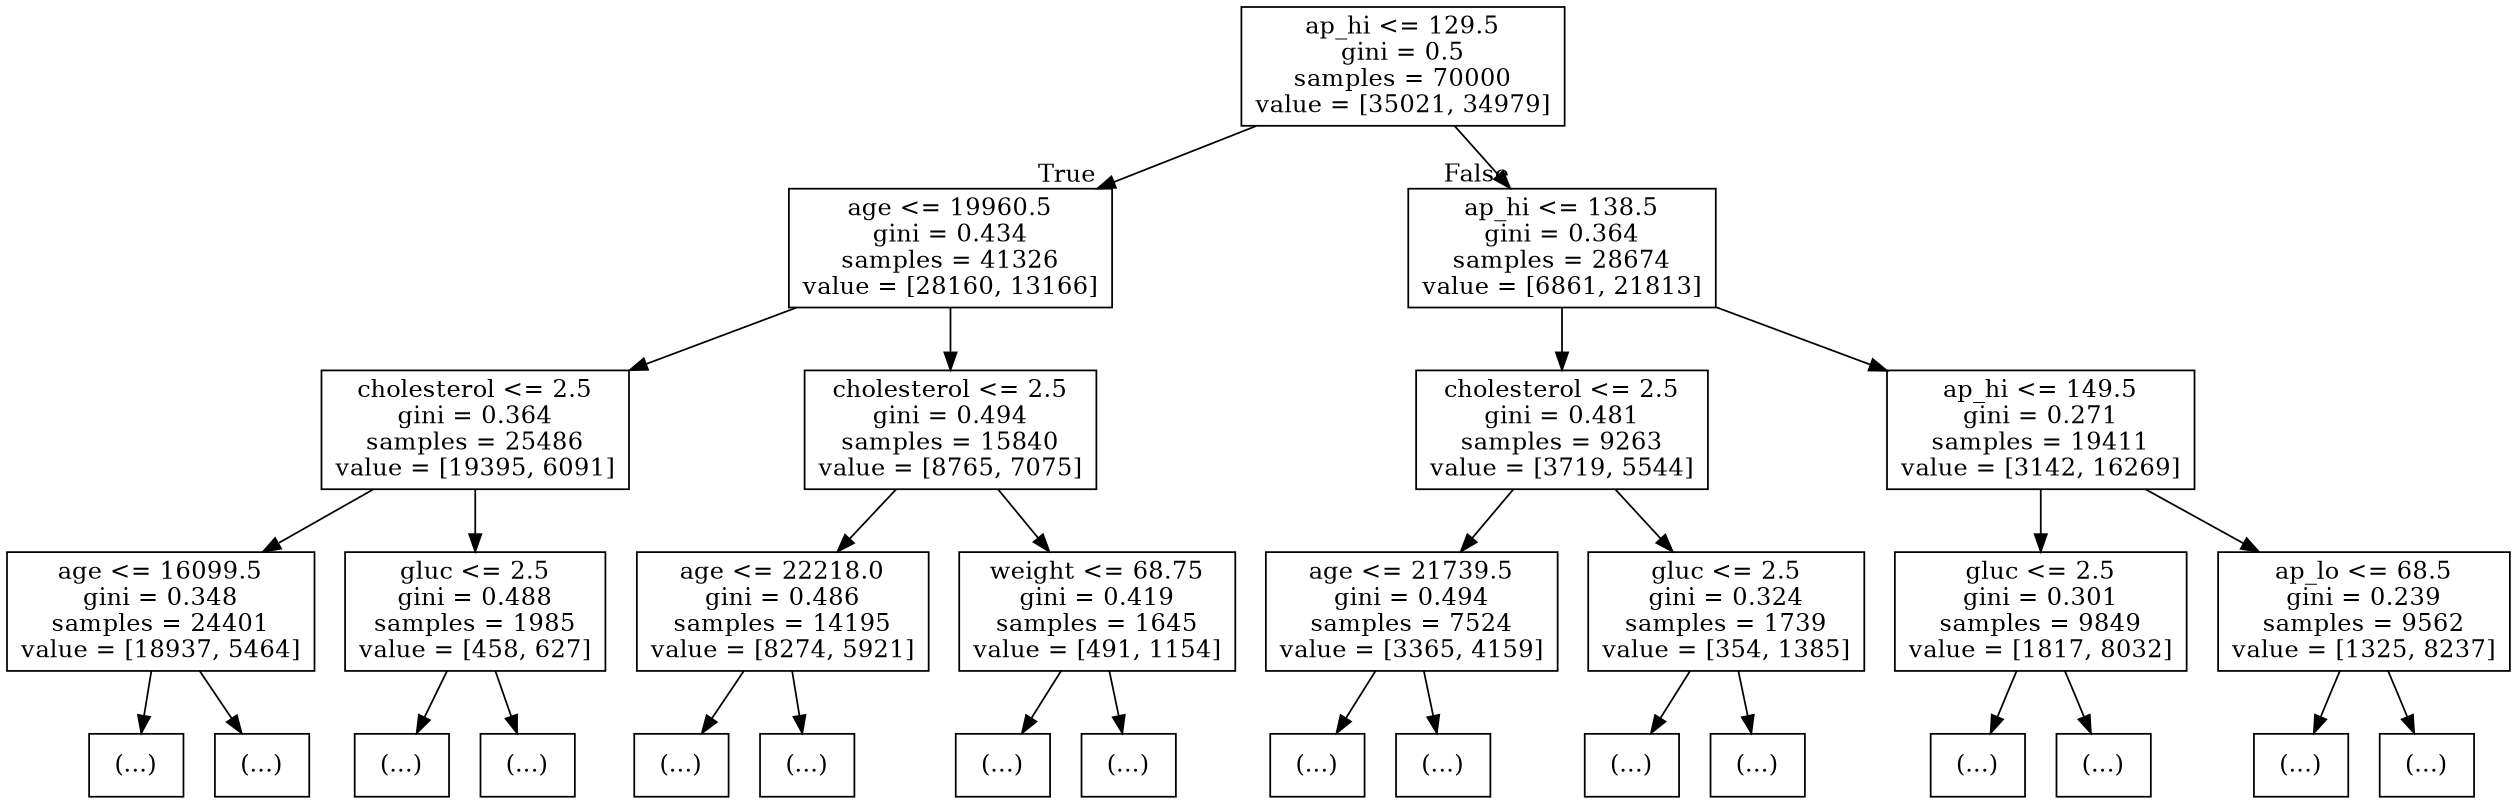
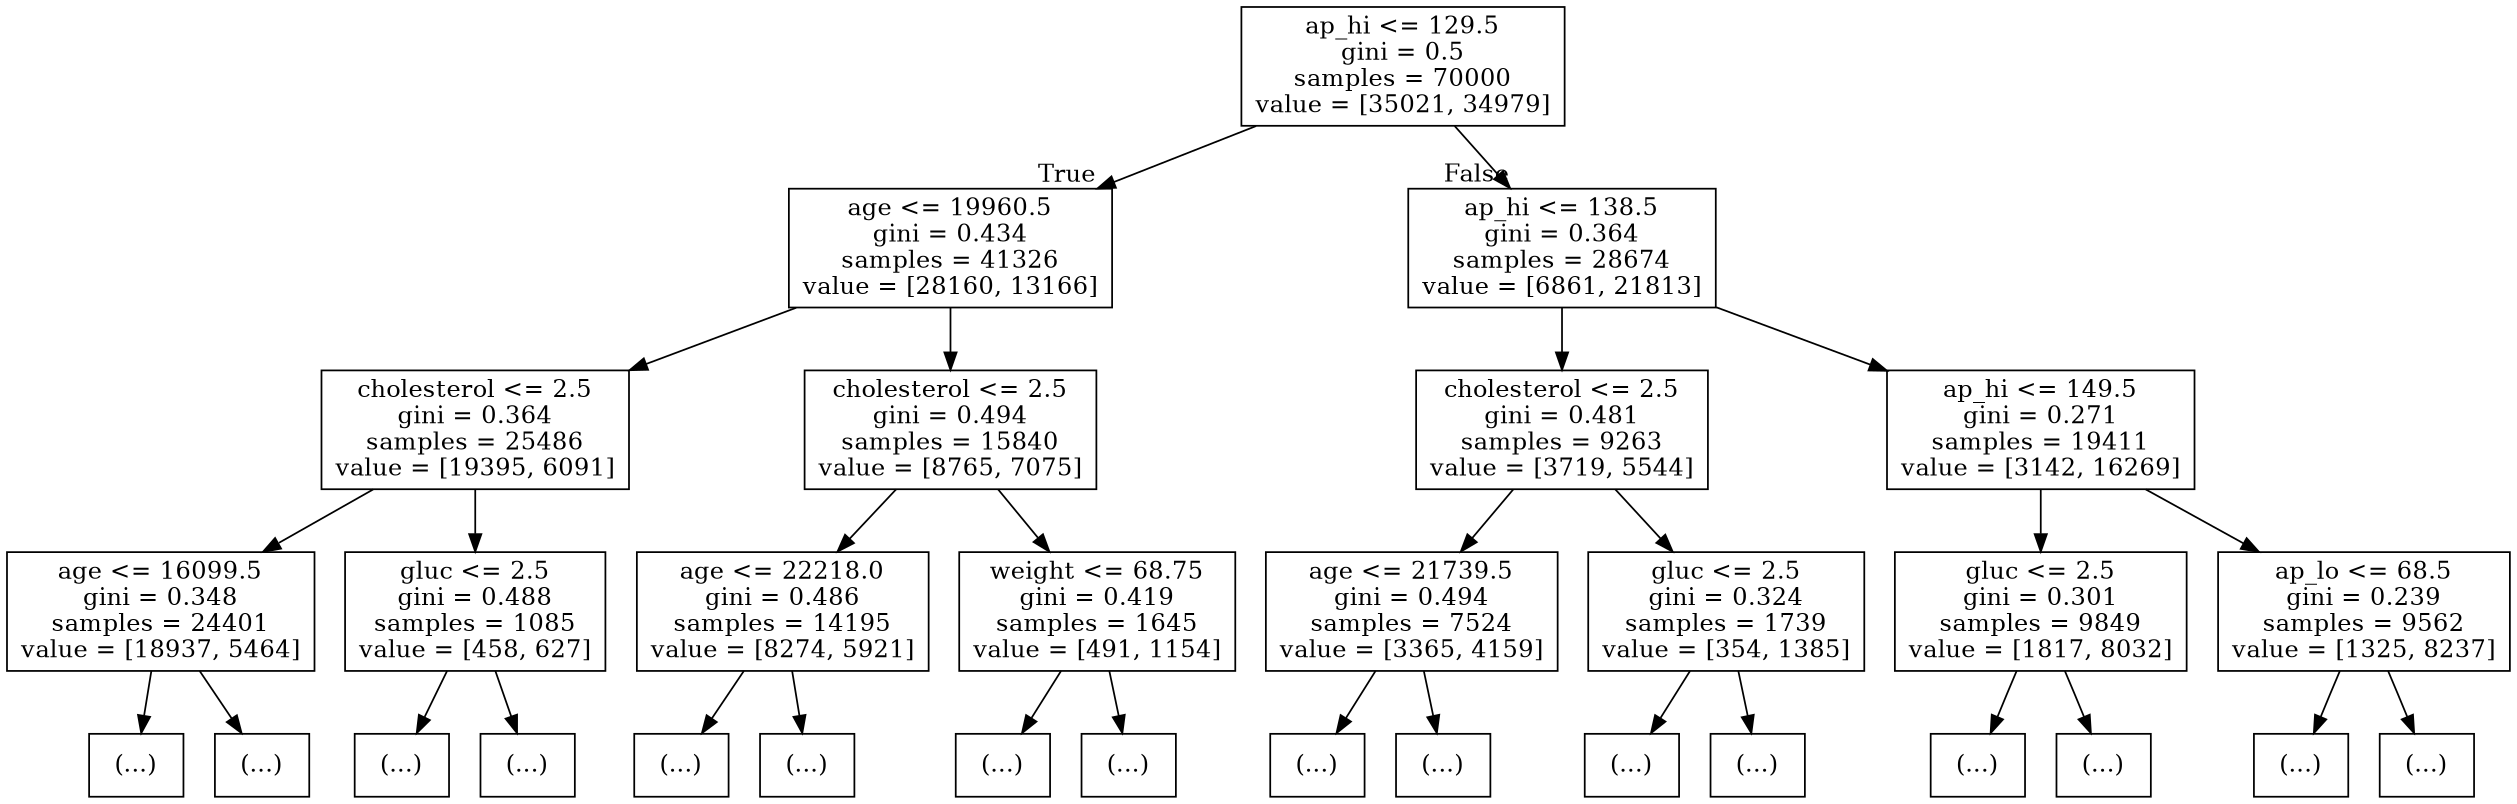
  digraph {
    node [shape=box]
    n1 [label="ap_hi <= 129.5\ngini = 0.5\nsamples = 70000\nvalue = [35021, 34979]"]
    n2 [label="age <= 19960.5\ngini = 0.434\nsamples = 41326\nvalue = [28160, 13166]"]
    n3 [label="ap_hi <= 138.5\ngini = 0.364\nsamples = 28674\nvalue = [6861, 21813]"]
    n4 [label="cholesterol <= 2.5\ngini = 0.364\nsamples = 25486\nvalue = [19395, 6091]"]
    n5 [label="cholesterol <= 2.5\ngini = 0.494\nsamples = 15840\nvalue = [8765, 7075]"]
    n6 [label="age <= 16099.5\ngini = 0.348\nsamples = 24401\nvalue = [18937, 5464]"]
-   n7 [label="gluc <= 2.5\ngini = 0.488\nsamples = 1985\nvalue = [458, 627]"]
+   n7 [label="gluc <= 2.5\ngini = 0.488\nsamples = 1085\nvalue = [458, 627]"]
    n8 [label="(...)"]
    n9 [label="(...)"]
    n10 [label="(...)"]
    n11 [label="(...)"]
    n12 [label="age <= 22218.0\ngini = 0.486\nsamples = 14195\nvalue = [8274, 5921]"]
    n13 [label="weight <= 68.75\ngini = 0.419\nsamples = 1645\nvalue = [491, 1154]"]
    n14 [label="(...)"]
    n15 [label="(...)"]
    n16 [label="(...)"]
    n17 [label="(...)"]
    n18 [label="cholesterol <= 2.5\ngini = 0.481\nsamples = 9263\nvalue = [3719, 5544]"]
    n19 [label="ap_hi <= 149.5\ngini = 0.271\nsamples = 19411\nvalue = [3142, 16269]"]
    n20 [label="age <= 21739.5\ngini = 0.494\nsamples = 7524\nvalue = [3365, 4159]"]
    n21 [label="gluc <= 2.5\ngini = 0.324\nsamples = 1739\nvalue = [354, 1385]"]
    n22 [label="(...)"]
    n23 [label="(...)"]
    n24 [label="(...)"]
    n25 [label="(...)"]
    n26 [label="gluc <= 2.5\ngini = 0.301\nsamples = 9849\nvalue = [1817, 8032]"]
    n27 [label="ap_lo <= 68.5\ngini = 0.239\nsamples = 9562\nvalue = [1325, 8237]"]
    n28 [label="(...)"]
    n29 [label="(...)"]
    n30 [label="(...)"]
    n31 [label="(...)"]
    n1 -> n2 [headlabel=True labelangle=45 labeldistance=2.5]
    n1 -> n3 [headlabel=False labelangle=-45 labeldistance=2.5]
    n2 -> n4
    n2 -> n5
    n3 -> n18
    n3 -> n19
    n4 -> n6
    n4 -> n7
    n5 -> n12
    n5 -> n13
    n6 -> n8
    n6 -> n9
    n7 -> n10
    n7 -> n11
    n12 -> n14
    n12 -> n15
    n13 -> n16
    n13 -> n17
    n18 -> n20
    n18 -> n21
    n19 -> n26
    n19 -> n27
    n20 -> n22
    n20 -> n23
    n21 -> n24
    n21 -> n25
    n26 -> n28
    n26 -> n29
    n27 -> n30
    n27 -> n31
  }
